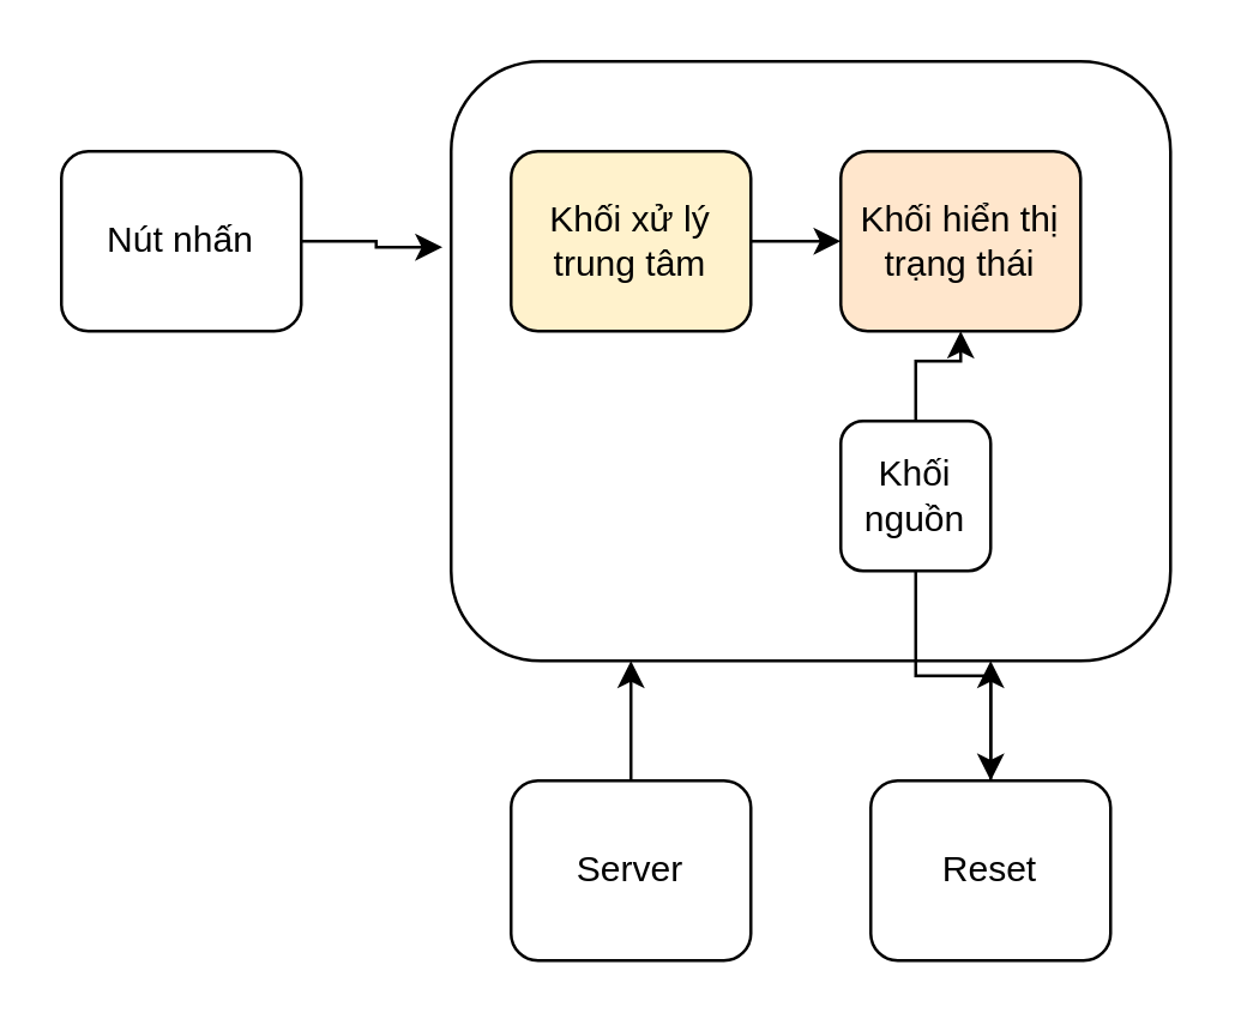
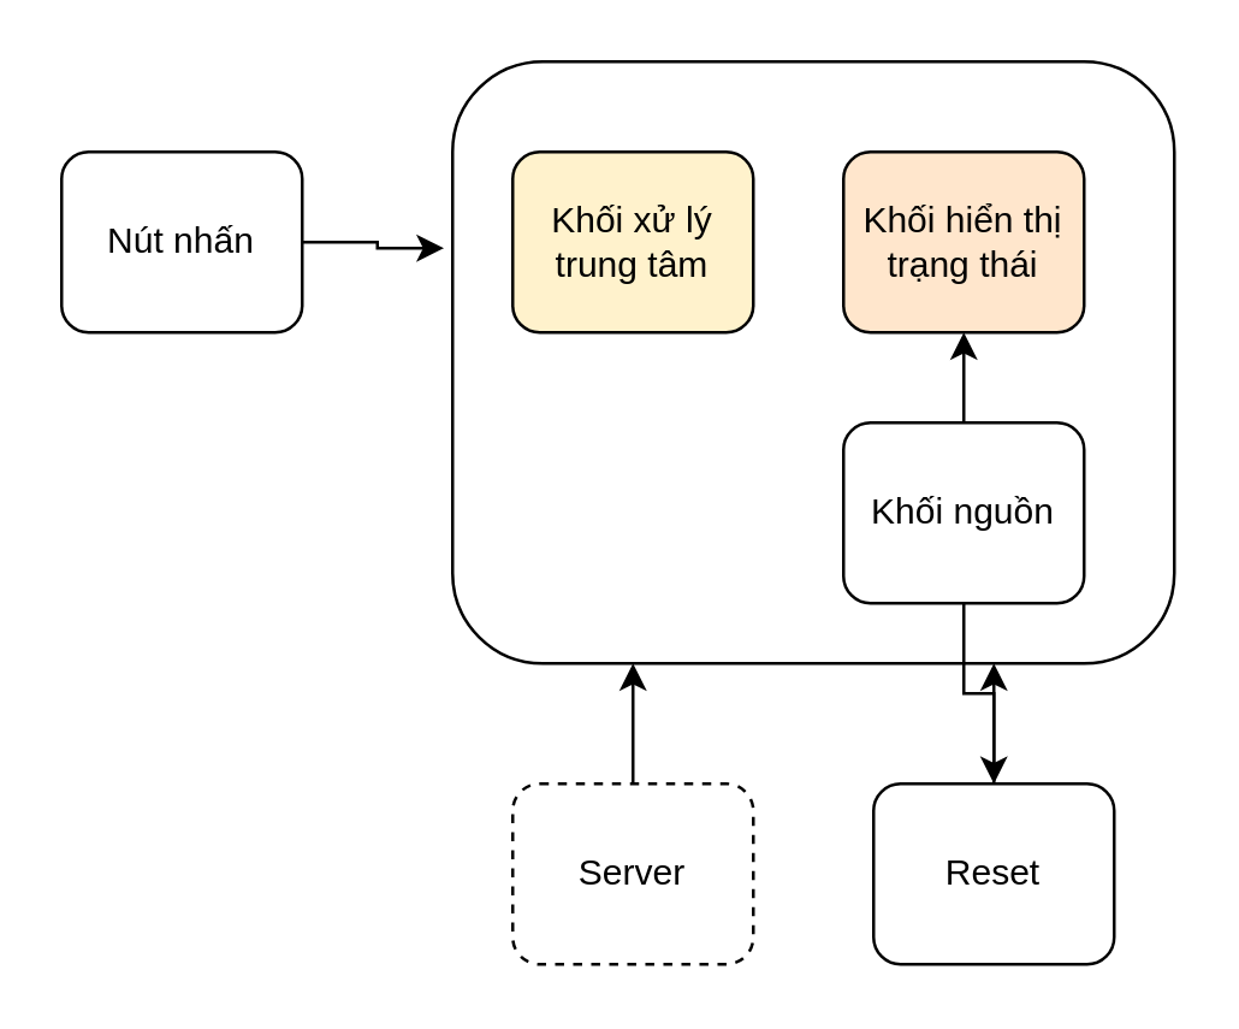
  <mxCell id="0" />
  <mxCell id="1" parent="0" />
  <mxCell id="2" value="" style="rounded=1;whiteSpace=wrap;html=1;" vertex="1" parent="1"><mxGeometry x="150" y="20" width="240" height="200" as="geometry" /></mxCell>
  <mxCell id="3" value="Khối hiển thị trạng thái" style="rounded=1;whiteSpace=wrap;html=1;fillColor=#ffe6cc;" vertex="1" parent="1"><mxGeometry x="280" y="50" width="80" height="60" as="geometry" /></mxCell>
  <mxCell id="4" style="edgeStyle=orthogonalEdgeStyle;rounded=0;orthogonalLoop=1;jettySize=auto;html=1;" edge="1" parent="1" source="6" target="12"><mxGeometry relative="1" as="geometry" /></mxCell>
  <mxCell id="5" style="edgeStyle=orthogonalEdgeStyle;rounded=0;orthogonalLoop=1;jettySize=auto;html=1;entryX=0.5;entryY=1;entryDx=0;entryDy=0;" edge="1" parent="1" source="6" target="3"><mxGeometry relative="1" as="geometry" /></mxCell>
- <mxCell id="6" value="Khối nguồn" style="rounded=1;whiteSpace=wrap;html=1;" vertex="1" parent="1"><mxGeometry x="280" y="140" width="50" height="50" as="geometry" /></mxCell>
- <mxCell id="7" style="edgeStyle=orthogonalEdgeStyle;rounded=0;orthogonalLoop=1;jettySize=auto;html=1;entryX=0;entryY=0.5;entryDx=0;entryDy=0;" edge="1" parent="1" source="8" target="3"><mxGeometry relative="1" as="geometry" /></mxCell>
+ <mxCell id="6" value="Khối nguồn" style="rounded=1;whiteSpace=wrap;html=1;" vertex="1" parent="1"><mxGeometry x="280" y="140" width="80" height="60" as="geometry" /></mxCell>
  <mxCell id="8" value="Khối xử lý trung tâm" style="rounded=1;whiteSpace=wrap;html=1;fillColor=#fff2cc;" vertex="1" parent="1"><mxGeometry x="170" y="50" width="80" height="60" as="geometry" /></mxCell>
  <mxCell id="9" style="edgeStyle=orthogonalEdgeStyle;rounded=0;orthogonalLoop=1;jettySize=auto;html=1;entryX=0.25;entryY=1;entryDx=0;entryDy=0;" edge="1" parent="1" source="10" target="2"><mxGeometry relative="1" as="geometry" /></mxCell>
- <mxCell id="10" value="Server" style="rounded=1;whiteSpace=wrap;html=1;" vertex="1" parent="1"><mxGeometry x="170" y="260" width="80" height="60" as="geometry" /></mxCell>
+ <mxCell id="10" value="Server" style="rounded=1;whiteSpace=wrap;html=1;dashed=1;" vertex="1" parent="1"><mxGeometry x="170" y="260" width="80" height="60" as="geometry" /></mxCell>
  <mxCell id="11" style="edgeStyle=orthogonalEdgeStyle;rounded=0;orthogonalLoop=1;jettySize=auto;html=1;entryX=0.75;entryY=1;entryDx=0;entryDy=0;" edge="1" parent="1" source="12" target="2"><mxGeometry relative="1" as="geometry" /></mxCell>
  <mxCell id="12" value="Reset" style="rounded=1;whiteSpace=wrap;html=1;" vertex="1" parent="1"><mxGeometry x="290" y="260" width="80" height="60" as="geometry" /></mxCell>
  <mxCell id="13" style="edgeStyle=orthogonalEdgeStyle;rounded=0;orthogonalLoop=1;jettySize=auto;html=1;entryX=-0.012;entryY=0.31;entryDx=0;entryDy=0;entryPerimeter=0;" edge="1" parent="1" source="14" target="2"><mxGeometry relative="1" as="geometry" /></mxCell>
  <mxCell id="14" value="Nút nhấn" style="rounded=1;whiteSpace=wrap;html=1;" vertex="1" parent="1"><mxGeometry x="20" y="50" width="80" height="60" as="geometry" /></mxCell>
